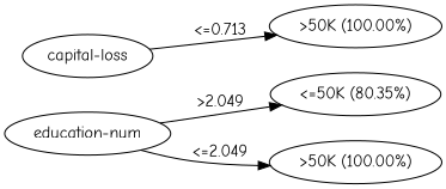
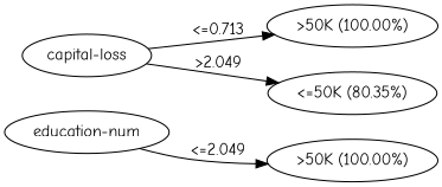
  digraph {
    fontname="Comic Neue"
    rankdir=LR
    node [fontname="Comic Neue" shape=oval]
    edge [fontname="Comic Neue"]
    n1 [label="capital-loss"]
    n2 [label=">50K (100.00%)"]
    n3 [label="education-num"]
    n4 [label=">50K (100.00%)"]
    n5 [label="<=50K (80.35%)"]
    n1 -> n2 [label="<=0.713"]
    n3 -> n4 [label="<=2.049"]
-   n3 -> n5 [label=">2.049"]
+   n1 -> n5 [label=">2.049"]
  }
